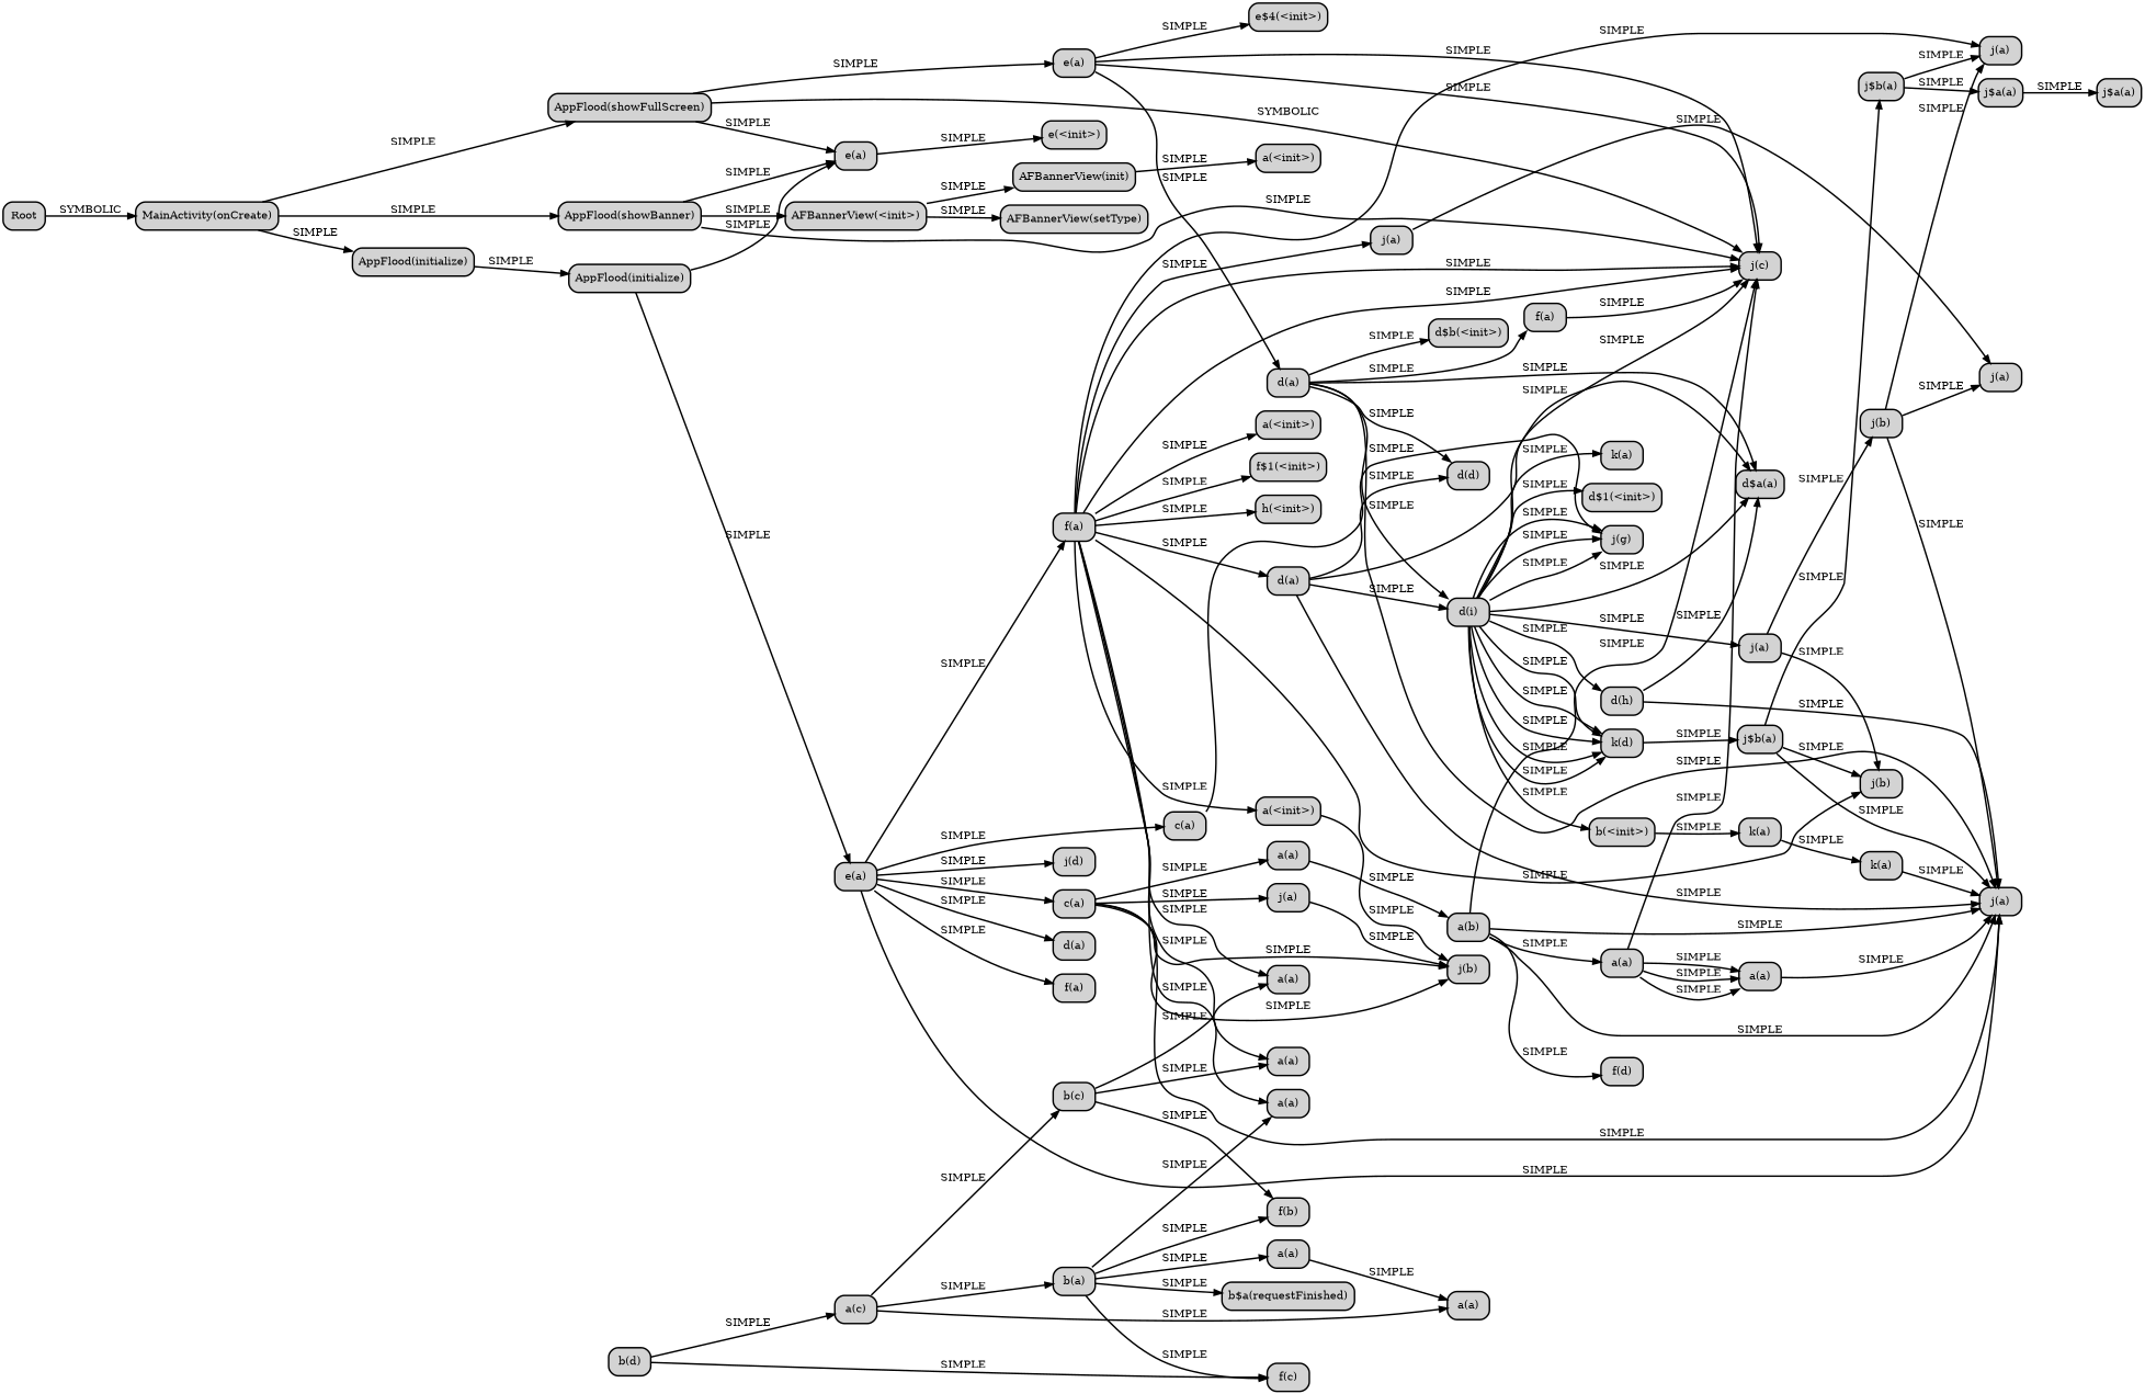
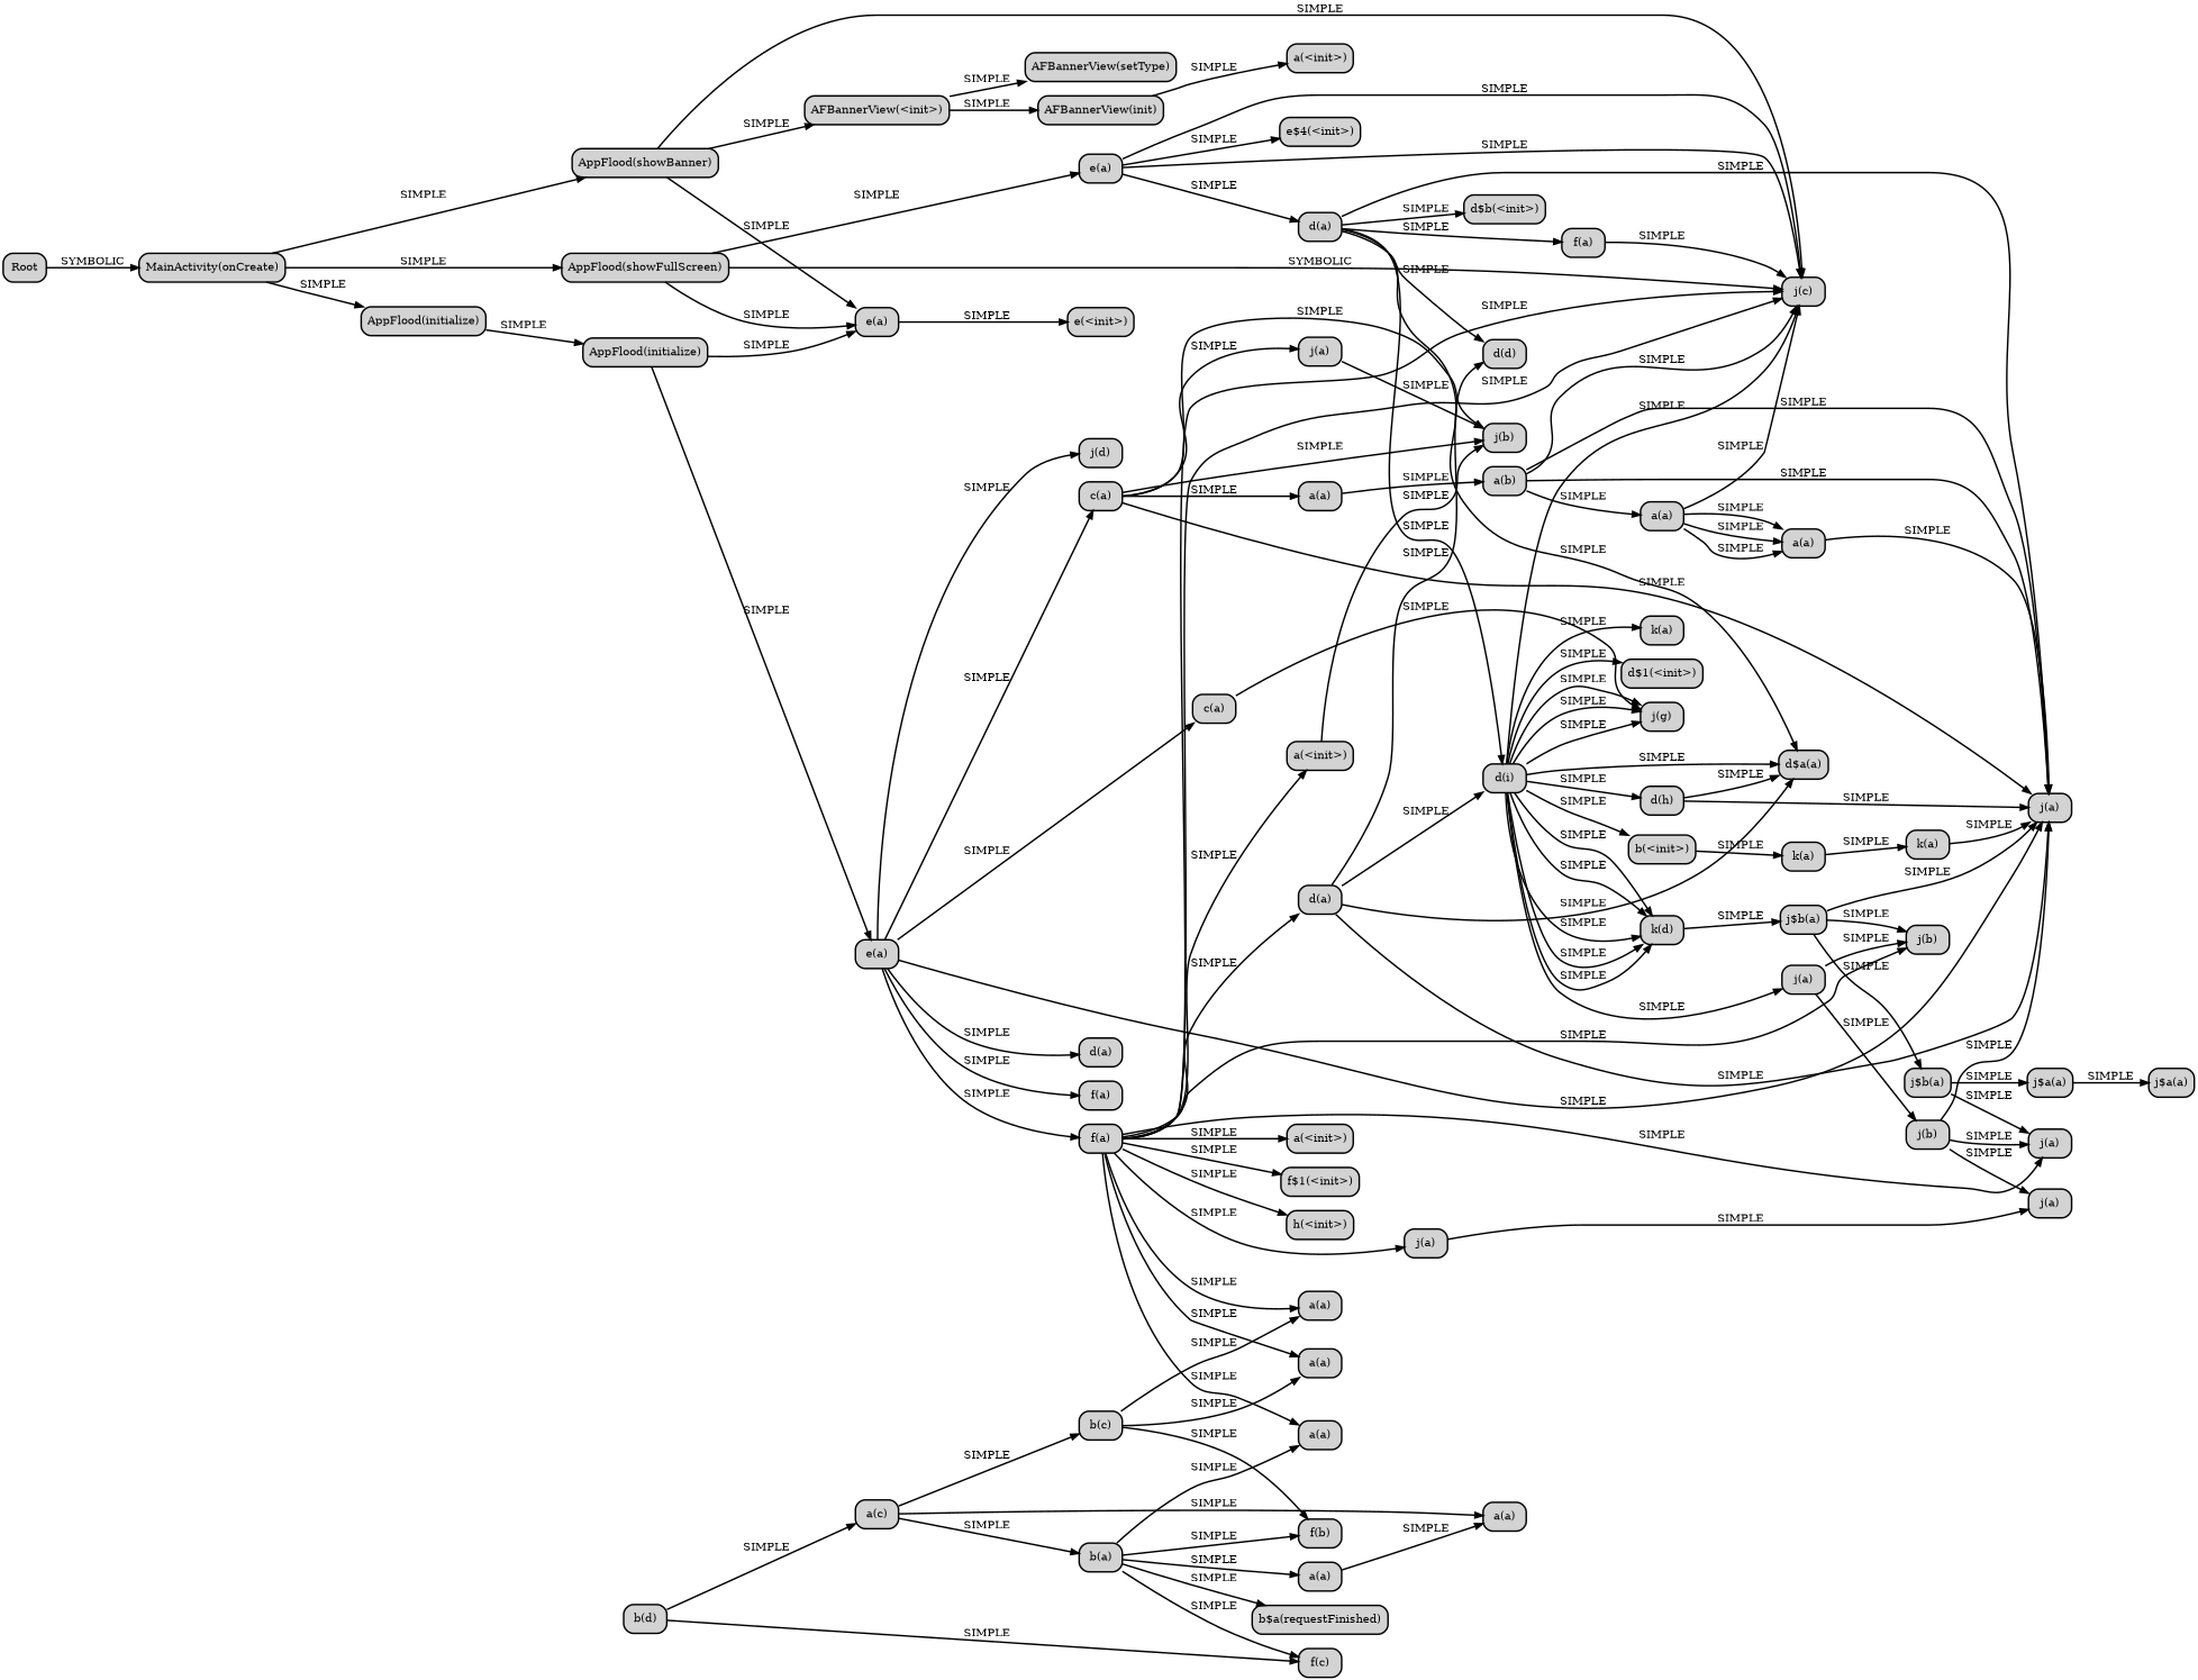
  digraph {
    rankdir=LR
    node [shape=box style="rounded,bold,filled"]
    edge [color=black style=bold]
    n1 [label=Root]
    n2 [label="MainActivity(onCreate)"]
    n3 [label="AppFlood(showFullScreen)"]
    n4 [label="AppFlood(showBanner)"]
    n5 [label="AppFlood(initialize)"]
    n6 [label="j(c)"]
    n7 [label="e(a)"]
    n8 [label="e(a)"]
    n9 [label="AFBannerView(<init>)"]
    n10 [label="AppFlood(initialize)"]
    n11 [label="d(a)"]
    n12 [label="e$4(<init>)"]
    n13 [label="e(<init>)"]
    n14 [label="d(d)"]
    n15 [label="d$b(<init>)"]
    n16 [label="d(i)"]
    n17 [label="j(a)"]
    n18 [label="d$a(a)"]
    n19 [label="f(a)"]
    n20 [label="k(d)"]
    n21 [label="b(<init>)"]
    n22 [label="d$1(<init>)"]
    n23 [label="j(g)"]
    n24 [label="d(h)"]
    n25 [label="k(a)"]
    n26 [label="j(a)"]
    n27 [label="j$b(a)"]
    n28 [label="k(a)"]
    n29 [label="b(d)"]
    n30 [label="a(c)"]
    n31 [label="f(c)"]
    n32 [label="j(b)"]
    n33 [label="j(b)"]
    n34 [label="j$b(a)"]
    n35 [label="j$a(a)"]
    n36 [label="j(a)"]
    n37 [label="j$a(a)"]
    n38 [label="k(a)"]
    n39 [label="b(c)"]
    n40 [label="b(a)"]
    n41 [label="a(a)"]
    n42 [label="f(b)"]
    n43 [label="a(a)"]
    n44 [label="a(a)"]
    n45 [label="a(a)"]
    n46 [label="a(a)"]
    n47 [label="b$a(requestFinished)"]
    n48 [label="j(a)"]
    n49 [label="AFBannerView(init)"]
    n50 [label="AFBannerView(setType)"]
    n51 [label="a(<init>)"]
    n52 [label="e(a)"]
    n53 [label="d(a)"]
    n54 [label="f(a)"]
    n55 [label="c(a)"]
    n56 [label="c(a)"]
    n57 [label="f(a)"]
    n58 [label="j(d)"]
    n59 [label="a(a)"]
    n60 [label="j(a)"]
    n61 [label="j(b)"]
    n62 [label="a(<init>)"]
    n63 [label="f$1(<init>)"]
    n64 [label="a(<init>)"]
    n65 [label="j(a)"]
    n66 [label="d(a)"]
    n67 [label="h(<init>)"]
    n68 [label="a(b)"]
-   n69 [label="f(d)"]
    n70 [label="a(a)"]
    n71 [label="a(a)"]
    n1 -> n2 [label=SYMBOLIC]
    n2 -> n3 [label=SIMPLE]
    n2 -> n4 [label=SIMPLE]
    n2 -> n5 [label=SIMPLE]
    n3 -> n6 [label=SYMBOLIC]
    n3 -> n7 [label=SIMPLE]
    n3 -> n8 [label=SIMPLE]
    n4 -> n6 [label=SIMPLE]
    n4 -> n8 [label=SIMPLE]
    n4 -> n9 [label=SIMPLE]
    n5 -> n10 [label=SIMPLE]
    n7 -> n6 [label=SIMPLE]
    n7 -> n6 [label=SIMPLE]
    n7 -> n11 [label=SIMPLE]
    n7 -> n12 [label=SIMPLE]
    n8 -> n13 [label=SIMPLE]
    n9 -> n49 [label=SIMPLE]
    n9 -> n50 [label=SIMPLE]
    n10 -> n8 [label=SIMPLE]
    n10 -> n52 [label=SIMPLE]
    n11 -> n14 [label=SIMPLE]
    n11 -> n15 [label=SIMPLE]
    n11 -> n16 [label=SIMPLE]
    n11 -> n17 [label=SIMPLE]
    n11 -> n18 [label=SIMPLE]
    n11 -> n19 [label=SIMPLE]
    n16 -> n6 [label=SIMPLE]
    n16 -> n18 [label=SIMPLE]
    n16 -> n20 [label=SIMPLE]
    n16 -> n20 [label=SIMPLE]
    n16 -> n20 [label=SIMPLE]
    n16 -> n20 [label=SIMPLE]
    n16 -> n20 [label=SIMPLE]
    n16 -> n21 [label=SIMPLE]
    n16 -> n22 [label=SIMPLE]
    n16 -> n23 [label=SIMPLE]
    n16 -> n23 [label=SIMPLE]
    n16 -> n23 [label=SIMPLE]
    n16 -> n24 [label=SIMPLE]
    n16 -> n25 [label=SIMPLE]
    n16 -> n26 [label=SIMPLE]
    n19 -> n6 [label=SIMPLE]
    n20 -> n27 [label=SIMPLE]
    n21 -> n28 [label=SIMPLE]
    n24 -> n17 [label=SIMPLE]
    n24 -> n18 [label=SIMPLE]
    n26 -> n32 [label=SIMPLE]
    n26 -> n33 [label=SIMPLE]
    n27 -> n17 [label=SIMPLE]
    n27 -> n32 [label=SIMPLE]
    n27 -> n34 [label=SIMPLE]
    n28 -> n38 [label=SIMPLE]
    n29 -> n30 [label=SIMPLE]
    n29 -> n31 [label=SIMPLE]
    n30 -> n39 [label=SIMPLE]
    n30 -> n40 [label=SIMPLE]
    n30 -> n41 [label=SIMPLE]
    n33 -> n17 [label=SIMPLE]
    n33 -> n36 [label=SIMPLE]
    n33 -> n48 [label=SIMPLE]
    n34 -> n35 [label=SIMPLE]
    n34 -> n36 [label=SIMPLE]
    n35 -> n37 [label=SIMPLE]
    n38 -> n17 [label=SIMPLE]
    n39 -> n42 [label=SIMPLE]
    n39 -> n43 [label=SIMPLE]
    n39 -> n44 [label=SIMPLE]
    n40 -> n31 [label=SIMPLE]
    n40 -> n42 [label=SIMPLE]
    n40 -> n45 [label=SIMPLE]
    n40 -> n46 [label=SIMPLE]
    n40 -> n47 [label=SIMPLE]
    n46 -> n41 [label=SIMPLE]
    n49 -> n51 [label=SIMPLE]
    n52 -> n17 [label=SIMPLE]
    n52 -> n53 [label=SIMPLE]
    n52 -> n54 [label=SIMPLE]
    n52 -> n55 [label=SIMPLE]
    n52 -> n56 [label=SIMPLE]
    n52 -> n57 [label=SIMPLE]
    n52 -> n58 [label=SIMPLE]
    n55 -> n17 [label=SIMPLE]
    n55 -> n59 [label=SIMPLE]
    n55 -> n60 [label=SIMPLE]
    n55 -> n61 [label=SIMPLE]
    n55 -> n61 [label=SIMPLE]
    n56 -> n23 [label=SIMPLE]
    n57 -> n6 [label=SIMPLE]
    n57 -> n6 [label=SIMPLE]
    n57 -> n32 [label=SIMPLE]
    n57 -> n36 [label=SIMPLE]
    n57 -> n43 [label=SIMPLE]
    n57 -> n44 [label=SIMPLE]
    n57 -> n45 [label=SIMPLE]
    n57 -> n62 [label=SIMPLE]
    n57 -> n63 [label=SIMPLE]
    n57 -> n64 [label=SIMPLE]
    n57 -> n65 [label=SIMPLE]
    n57 -> n66 [label=SIMPLE]
    n57 -> n67 [label=SIMPLE]
    n59 -> n68 [label=SIMPLE]
    n60 -> n61 [label=SIMPLE]
    n64 -> n61 [label=SIMPLE]
    n65 -> n48 [label=SIMPLE]
    n66 -> n14 [label=SIMPLE]
    n66 -> n16 [label=SIMPLE]
    n66 -> n17 [label=SIMPLE]
    n66 -> n18 [label=SIMPLE]
    n68 -> n6 [label=SIMPLE]
    n68 -> n17 [label=SIMPLE]
    n68 -> n17 [label=SIMPLE]
-   n68 -> n69 [label=SIMPLE]
    n68 -> n70 [label=SIMPLE]
    n70 -> n6 [label=SIMPLE]
    n70 -> n71 [label=SIMPLE]
    n70 -> n71 [label=SIMPLE]
    n70 -> n71 [label=SIMPLE]
    n71 -> n17 [label=SIMPLE]
  }
